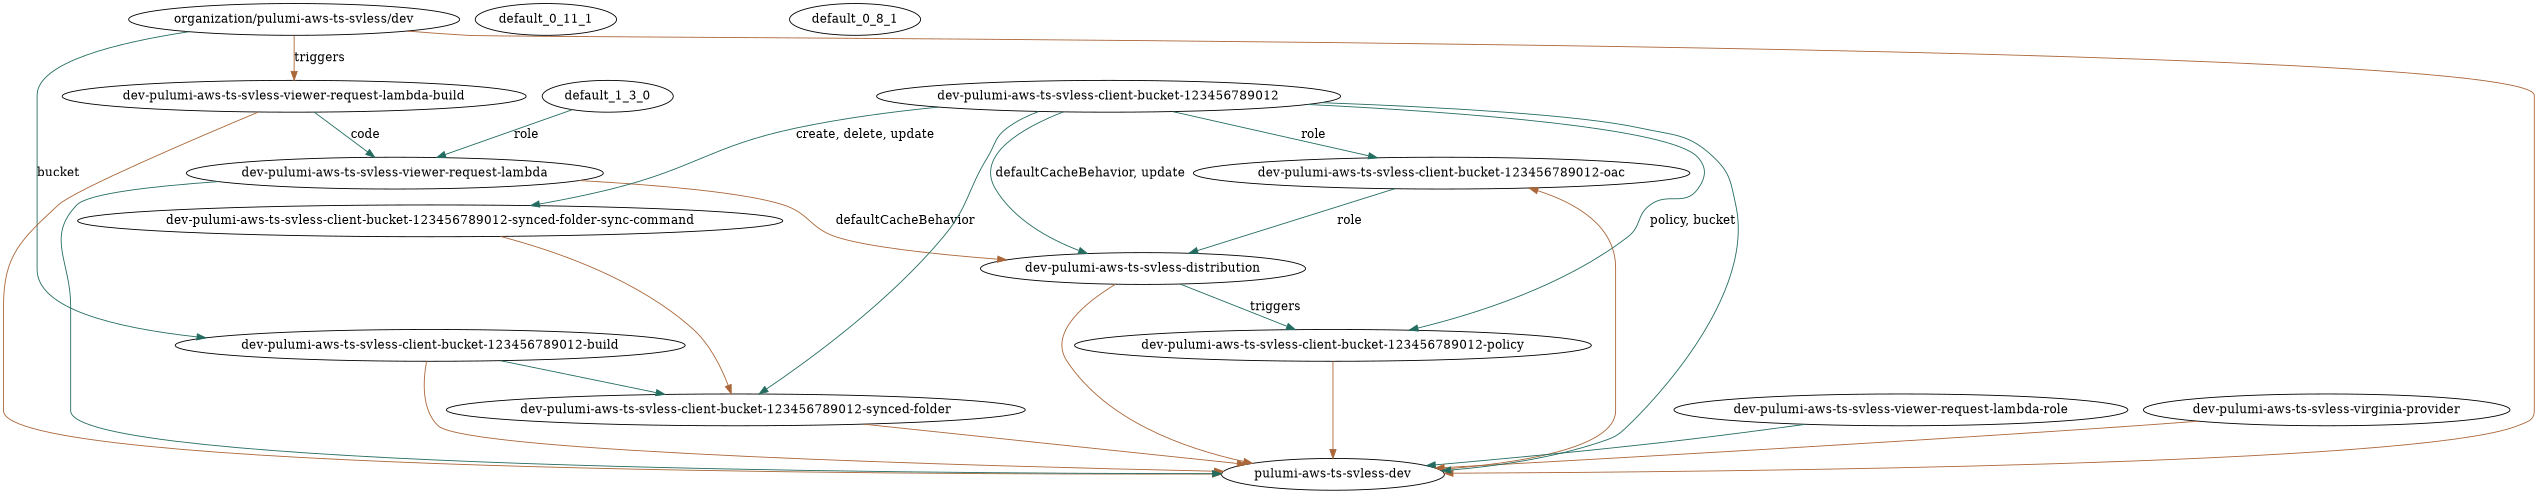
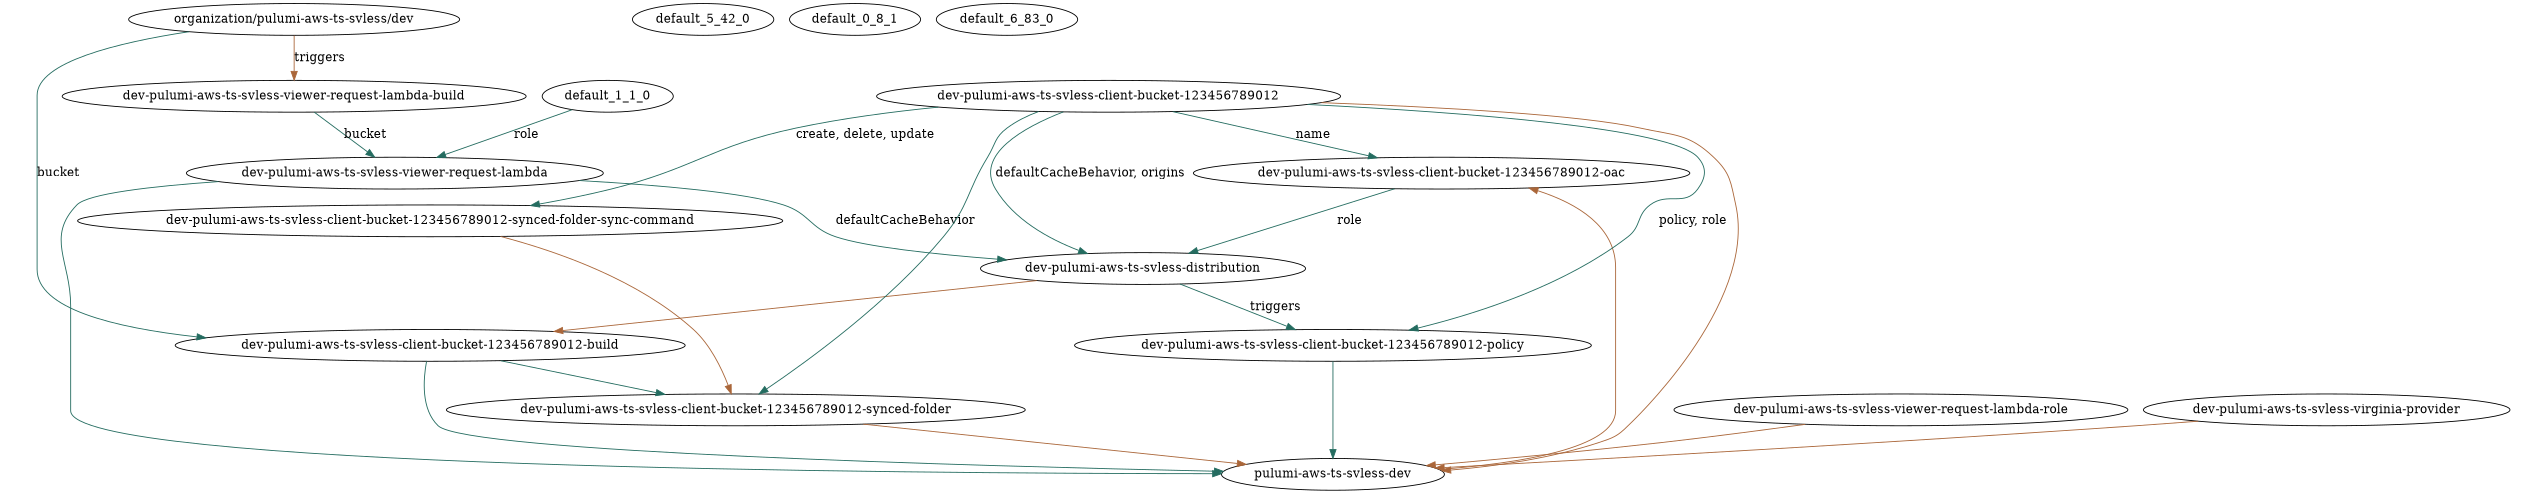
  strict digraph {
    edge [color="#246C60"]
    n1 [label="dev-pulumi-aws-ts-svless-client-bucket-123456789012-oac"]
    n2 [label="dev-pulumi-aws-ts-svless-distribution"]
    n3 [label="pulumi-aws-ts-svless-dev"]
    n4 [label="dev-pulumi-aws-ts-svless-client-bucket-123456789012-policy"]
    n5 [label="organization/pulumi-aws-ts-svless/dev"]
    n6 [label="dev-pulumi-aws-ts-svless-client-bucket-123456789012-build"]
    n7 [label="dev-pulumi-aws-ts-svless-viewer-request-lambda-build"]
    n8 [label="dev-pulumi-aws-ts-svless-client-bucket-123456789012-synced-folder"]
    n9 [label="dev-pulumi-aws-ts-svless-viewer-request-lambda"]
    n10 [label="dev-pulumi-aws-ts-svless-viewer-request-lambda-role"]
-   n11 [label=default_0_11_1]
    n12 [label="dev-pulumi-aws-ts-svless-client-bucket-123456789012-synced-folder-sync-command"]
    n13 [label="dev-pulumi-aws-ts-svless-virginia-provider"]
    n14 [label="dev-pulumi-aws-ts-svless-client-bucket-123456789012"]
+   n15 [label=default_5_42_0]
    n16 [label=default_0_8_1]
-   n18 [label=default_1_3_0]
+   n17 [label=default_6_83_0]
+   n18 [label=default_1_1_0]
    n1 -> n2 [label=role]
-   n2 -> n3 [color="#AA6639"]
+   n2 -> n6 [color="#AA6639"]
    n2 -> n4 [label=triggers]
    n3 -> n1 [color="#AA6639"]
-   n4 -> n3 [color="#AA6639"]
-   n5 -> n3 [color="#AA6639"]
+   n4 -> n3
    n5 -> n6 [label=bucket]
    n5 -> n7 [color="#AA6639" label=triggers]
-   n6 -> n3 [color="#AA6639"]
+   n6 -> n3
    n6 -> n8
-   n7 -> n3 [color="#AA6639"]
-   n7 -> n9 [label=code]
+   n7 -> n9 [label=bucket]
    n8 -> n3 [color="#AA6639"]
-   n9 -> n2 [color="#AA6639" label=defaultCacheBehavior]
+   n9 -> n2 [label=defaultCacheBehavior]
    n9 -> n3
-   n10 -> n3
+   n10 -> n3 [color="#AA6639"]
    n12 -> n8 [color="#AA6639"]
    n13 -> n3 [color="#AA6639"]
-   n14 -> n1 [label=role]
-   n14 -> n2 [label="defaultCacheBehavior, update"]
-   n14 -> n3
-   n14 -> n4 [label="policy, bucket"]
+   n14 -> n1 [label=name]
+   n14 -> n2 [label="defaultCacheBehavior, origins"]
+   n14 -> n3 [color="#AA6639"]
+   n14 -> n4 [label="policy, role"]
    n14 -> n8
    n14 -> n12 [label="create, delete, update"]
    n18 -> n9 [label=role]
  }
